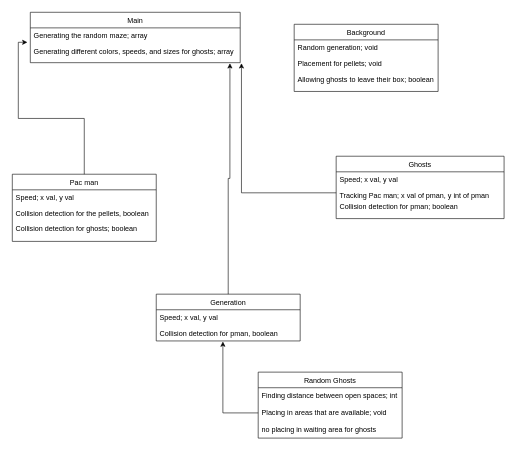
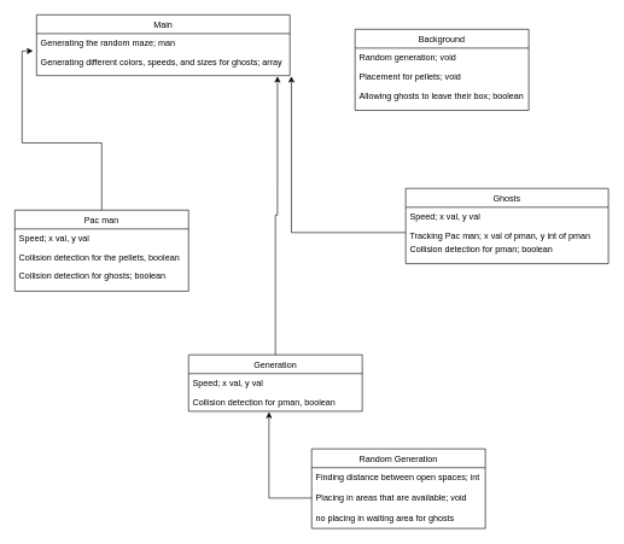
  <mxCell id="0" />
  <mxCell id="1" parent="0" />
  <mxCell id="2" style="edgeStyle=orthogonalEdgeStyle;rounded=0;orthogonalLoop=1;jettySize=auto;html=1;entryX=-0.014;entryY=-0.062;entryDx=0;entryDy=0;entryPerimeter=0;" edge="1" parent="1" source="3" target="23"><mxGeometry relative="1" as="geometry" /></mxCell>
  <mxCell id="3" value="Pac man" style="swimlane;fontStyle=0;childLayout=stackLayout;horizontal=1;startSize=26;fillColor=none;horizontalStack=0;resizeParent=1;resizeParentMax=0;resizeLast=0;collapsible=1;marginBottom=0;" vertex="1" parent="1"><mxGeometry x="20" y="290" width="240" height="112" as="geometry" /></mxCell>
  <mxCell id="4" value="Speed; x val, y val" style="text;strokeColor=none;fillColor=none;align=left;verticalAlign=top;spacingLeft=4;spacingRight=4;overflow=hidden;rotatable=0;points=[[0,0.5],[1,0.5]];portConstraint=eastwest;" vertex="1" parent="3"><mxGeometry y="26" width="240" height="26" as="geometry" /></mxCell>
  <mxCell id="5" value="Collision detection for the pellets, boolean&#10;" style="text;strokeColor=none;fillColor=none;align=left;verticalAlign=top;spacingLeft=4;spacingRight=4;overflow=hidden;rotatable=0;points=[[0,0.5],[1,0.5]];portConstraint=eastwest;" vertex="1" parent="3"><mxGeometry y="52" width="240" height="26" as="geometry" /></mxCell>
  <mxCell id="6" value="Collision detection for ghosts; boolean" style="text;strokeColor=none;fillColor=none;align=left;verticalAlign=top;spacingLeft=4;spacingRight=4;overflow=hidden;rotatable=0;points=[[0,0.5],[1,0.5]];portConstraint=eastwest;" vertex="1" parent="3"><mxGeometry y="78" width="240" height="34" as="geometry" /></mxCell>
  <mxCell id="7" value="Ghosts" style="swimlane;fontStyle=0;childLayout=stackLayout;horizontal=1;startSize=26;fillColor=none;horizontalStack=0;resizeParent=1;resizeParentMax=0;resizeLast=0;collapsible=1;marginBottom=0;" vertex="1" parent="1"><mxGeometry x="560" y="260" width="280" height="104" as="geometry" /></mxCell>
  <mxCell id="8" value="Speed; x val, y val" style="text;strokeColor=none;fillColor=none;align=left;verticalAlign=top;spacingLeft=4;spacingRight=4;overflow=hidden;rotatable=0;points=[[0,0.5],[1,0.5]];portConstraint=eastwest;" vertex="1" parent="7"><mxGeometry y="26" width="280" height="26" as="geometry" /></mxCell>
  <mxCell id="9" value="Tracking Pac man; x val of pman, y int of pman " style="text;strokeColor=none;fillColor=none;align=left;verticalAlign=top;spacingLeft=4;spacingRight=4;overflow=hidden;rotatable=0;points=[[0,0.5],[1,0.5]];portConstraint=eastwest;" vertex="1" parent="7"><mxGeometry y="52" width="280" height="18" as="geometry" /></mxCell>
  <mxCell id="10" value="Collision detection for pman; boolean" style="text;strokeColor=none;fillColor=none;align=left;verticalAlign=top;spacingLeft=4;spacingRight=4;overflow=hidden;rotatable=0;points=[[0,0.5],[1,0.5]];portConstraint=eastwest;" vertex="1" parent="7"><mxGeometry y="70" width="280" height="34" as="geometry" /></mxCell>
  <mxCell id="11" style="edgeStyle=orthogonalEdgeStyle;rounded=0;orthogonalLoop=1;jettySize=auto;html=1;entryX=0.951;entryY=1.031;entryDx=0;entryDy=0;entryPerimeter=0;" edge="1" parent="1" source="12" target="23"><mxGeometry relative="1" as="geometry" /></mxCell>
  <mxCell id="12" value="Generation" style="swimlane;fontStyle=0;childLayout=stackLayout;horizontal=1;startSize=26;fillColor=none;horizontalStack=0;resizeParent=1;resizeParentMax=0;resizeLast=0;collapsible=1;marginBottom=0;" vertex="1" parent="1"><mxGeometry x="260" y="490" width="240" height="78" as="geometry" /></mxCell>
  <mxCell id="13" value="Speed; x val, y val" style="text;strokeColor=none;fillColor=none;align=left;verticalAlign=top;spacingLeft=4;spacingRight=4;overflow=hidden;rotatable=0;points=[[0,0.5],[1,0.5]];portConstraint=eastwest;" vertex="1" parent="12"><mxGeometry y="26" width="240" height="26" as="geometry" /></mxCell>
  <mxCell id="14" value="Collision detection for pman, boolean&#10;" style="text;strokeColor=none;fillColor=none;align=left;verticalAlign=top;spacingLeft=4;spacingRight=4;overflow=hidden;rotatable=0;points=[[0,0.5],[1,0.5]];portConstraint=eastwest;" vertex="1" parent="12"><mxGeometry y="52" width="240" height="26" as="geometry" /></mxCell>
  <mxCell id="15" value="Background" style="swimlane;fontStyle=0;childLayout=stackLayout;horizontal=1;startSize=26;fillColor=none;horizontalStack=0;resizeParent=1;resizeParentMax=0;resizeLast=0;collapsible=1;marginBottom=0;" vertex="1" parent="1"><mxGeometry x="490" y="40" width="240" height="112" as="geometry" /></mxCell>
  <mxCell id="16" value="Random generation; void" style="text;strokeColor=none;fillColor=none;align=left;verticalAlign=top;spacingLeft=4;spacingRight=4;overflow=hidden;rotatable=0;points=[[0,0.5],[1,0.5]];portConstraint=eastwest;" vertex="1" parent="15"><mxGeometry y="26" width="240" height="26" as="geometry" /></mxCell>
  <mxCell id="17" value="Placement for pellets; void" style="text;strokeColor=none;fillColor=none;align=left;verticalAlign=top;spacingLeft=4;spacingRight=4;overflow=hidden;rotatable=0;points=[[0,0.5],[1,0.5]];portConstraint=eastwest;" vertex="1" parent="15"><mxGeometry y="52" width="240" height="26" as="geometry" /></mxCell>
  <mxCell id="18" value="Allowing ghosts to leave their box; boolean" style="text;strokeColor=none;fillColor=none;align=left;verticalAlign=top;spacingLeft=4;spacingRight=4;overflow=hidden;rotatable=0;points=[[0,0.5],[1,0.5]];portConstraint=eastwest;" vertex="1" parent="15"><mxGeometry y="78" width="240" height="34" as="geometry" /></mxCell>
- <mxCell id="19" value="Random Ghosts" style="swimlane;fontStyle=0;childLayout=stackLayout;horizontal=1;startSize=26;fillColor=none;horizontalStack=0;resizeParent=1;resizeParentMax=0;resizeLast=0;collapsible=1;marginBottom=0;" vertex="1" parent="1"><mxGeometry x="430" y="620" width="240" height="110" as="geometry" /></mxCell>
+ <mxCell id="19" value="Random Generation" style="swimlane;fontStyle=0;childLayout=stackLayout;horizontal=1;startSize=26;fillColor=none;horizontalStack=0;resizeParent=1;resizeParentMax=0;resizeLast=0;collapsible=1;marginBottom=0;" vertex="1" parent="1"><mxGeometry x="430" y="620" width="240" height="110" as="geometry" /></mxCell>
  <mxCell id="20" value="Finding distance between open spaces; int&#10;&#10;Placing in areas that are available; void&#10;&#10;no placing in waiting area for ghosts&#10;" style="text;strokeColor=none;fillColor=none;align=left;verticalAlign=top;spacingLeft=4;spacingRight=4;overflow=hidden;rotatable=0;points=[[0,0.5],[1,0.5]];portConstraint=eastwest;" vertex="1" parent="19"><mxGeometry y="26" width="240" height="84" as="geometry" /></mxCell>
  <mxCell id="21" value="Main" style="swimlane;fontStyle=0;childLayout=stackLayout;horizontal=1;startSize=26;fillColor=none;horizontalStack=0;resizeParent=1;resizeParentMax=0;resizeLast=0;collapsible=1;marginBottom=0;" vertex="1" parent="1"><mxGeometry x="50" y="20" width="350" height="84" as="geometry" /></mxCell>
- <mxCell id="22" value="Generating the random maze; array" style="text;strokeColor=none;fillColor=none;align=left;verticalAlign=top;spacingLeft=4;spacingRight=4;overflow=hidden;rotatable=0;points=[[0,0.5],[1,0.5]];portConstraint=eastwest;" vertex="1" parent="21"><mxGeometry y="26" width="350" height="26" as="geometry" /></mxCell>
+ <mxCell id="22" value="Generating the random maze; man" style="text;strokeColor=none;fillColor=none;align=left;verticalAlign=top;spacingLeft=4;spacingRight=4;overflow=hidden;rotatable=0;points=[[0,0.5],[1,0.5]];portConstraint=eastwest;" vertex="1" parent="21"><mxGeometry y="26" width="350" height="26" as="geometry" /></mxCell>
  <mxCell id="23" value="Generating different colors, speeds, and sizes for ghosts; array" style="text;strokeColor=none;fillColor=none;align=left;verticalAlign=top;spacingLeft=4;spacingRight=4;overflow=hidden;rotatable=0;points=[[0,0.5],[1,0.5]];portConstraint=eastwest;" vertex="1" parent="21"><mxGeometry y="52" width="350" height="32" as="geometry" /></mxCell>
  <mxCell id="24" style="edgeStyle=orthogonalEdgeStyle;rounded=0;orthogonalLoop=1;jettySize=auto;html=1;entryX=0.463;entryY=1.038;entryDx=0;entryDy=0;entryPerimeter=0;" edge="1" parent="1" source="20" target="14"><mxGeometry relative="1" as="geometry" /></mxCell>
  <mxCell id="25" style="edgeStyle=orthogonalEdgeStyle;rounded=0;orthogonalLoop=1;jettySize=auto;html=1;entryX=1.006;entryY=1.031;entryDx=0;entryDy=0;entryPerimeter=0;" edge="1" parent="1" source="9" target="23"><mxGeometry relative="1" as="geometry" /></mxCell>
